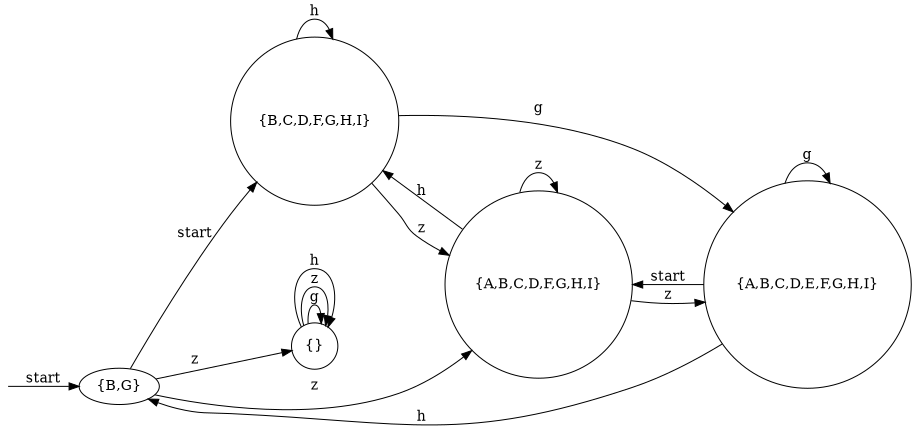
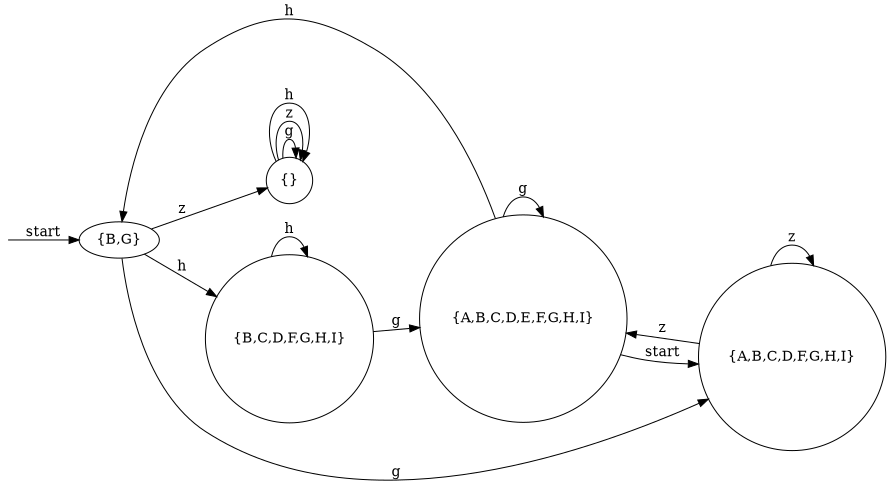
  digraph {
    rankdir=LR
    node [shape=circle]
    __start [shape=point style=invis]
    "{B,G}" [shape=""]
    "{B,C,D,F,G,H,I}"
    "{}"
    "{A,B,C,D,F,G,H,I}"
    "{A,B,C,D,E,F,G,H,I}"
    __start -> "{B,G}" [label=start]
-   "{B,G}" -> "{B,C,D,F,G,H,I}" [label=start]
+   "{B,G}" -> "{B,C,D,F,G,H,I}" [label=h]
    "{B,G}" -> "{}" [label=z]
-   "{B,G}" -> "{A,B,C,D,F,G,H,I}" [label=z]
+   "{B,G}" -> "{A,B,C,D,F,G,H,I}" [label=g]
    "{B,C,D,F,G,H,I}" -> "{B,C,D,F,G,H,I}" [label=h]
-   "{B,C,D,F,G,H,I}" -> "{A,B,C,D,F,G,H,I}" [label=z]
    "{B,C,D,F,G,H,I}" -> "{A,B,C,D,E,F,G,H,I}" [label=g]
    "{}" -> "{}" [label=g]
    "{}" -> "{}" [label=z]
    "{}" -> "{}" [label=h]
-   "{A,B,C,D,F,G,H,I}" -> "{B,C,D,F,G,H,I}" [label=h]
    "{A,B,C,D,F,G,H,I}" -> "{A,B,C,D,F,G,H,I}" [label=z]
    "{A,B,C,D,F,G,H,I}" -> "{A,B,C,D,E,F,G,H,I}" [label=z]
    "{A,B,C,D,E,F,G,H,I}" -> "{B,G}" [label=h]
    "{A,B,C,D,E,F,G,H,I}" -> "{A,B,C,D,F,G,H,I}" [label=start]
    "{A,B,C,D,E,F,G,H,I}" -> "{A,B,C,D,E,F,G,H,I}" [label=g]
  }
